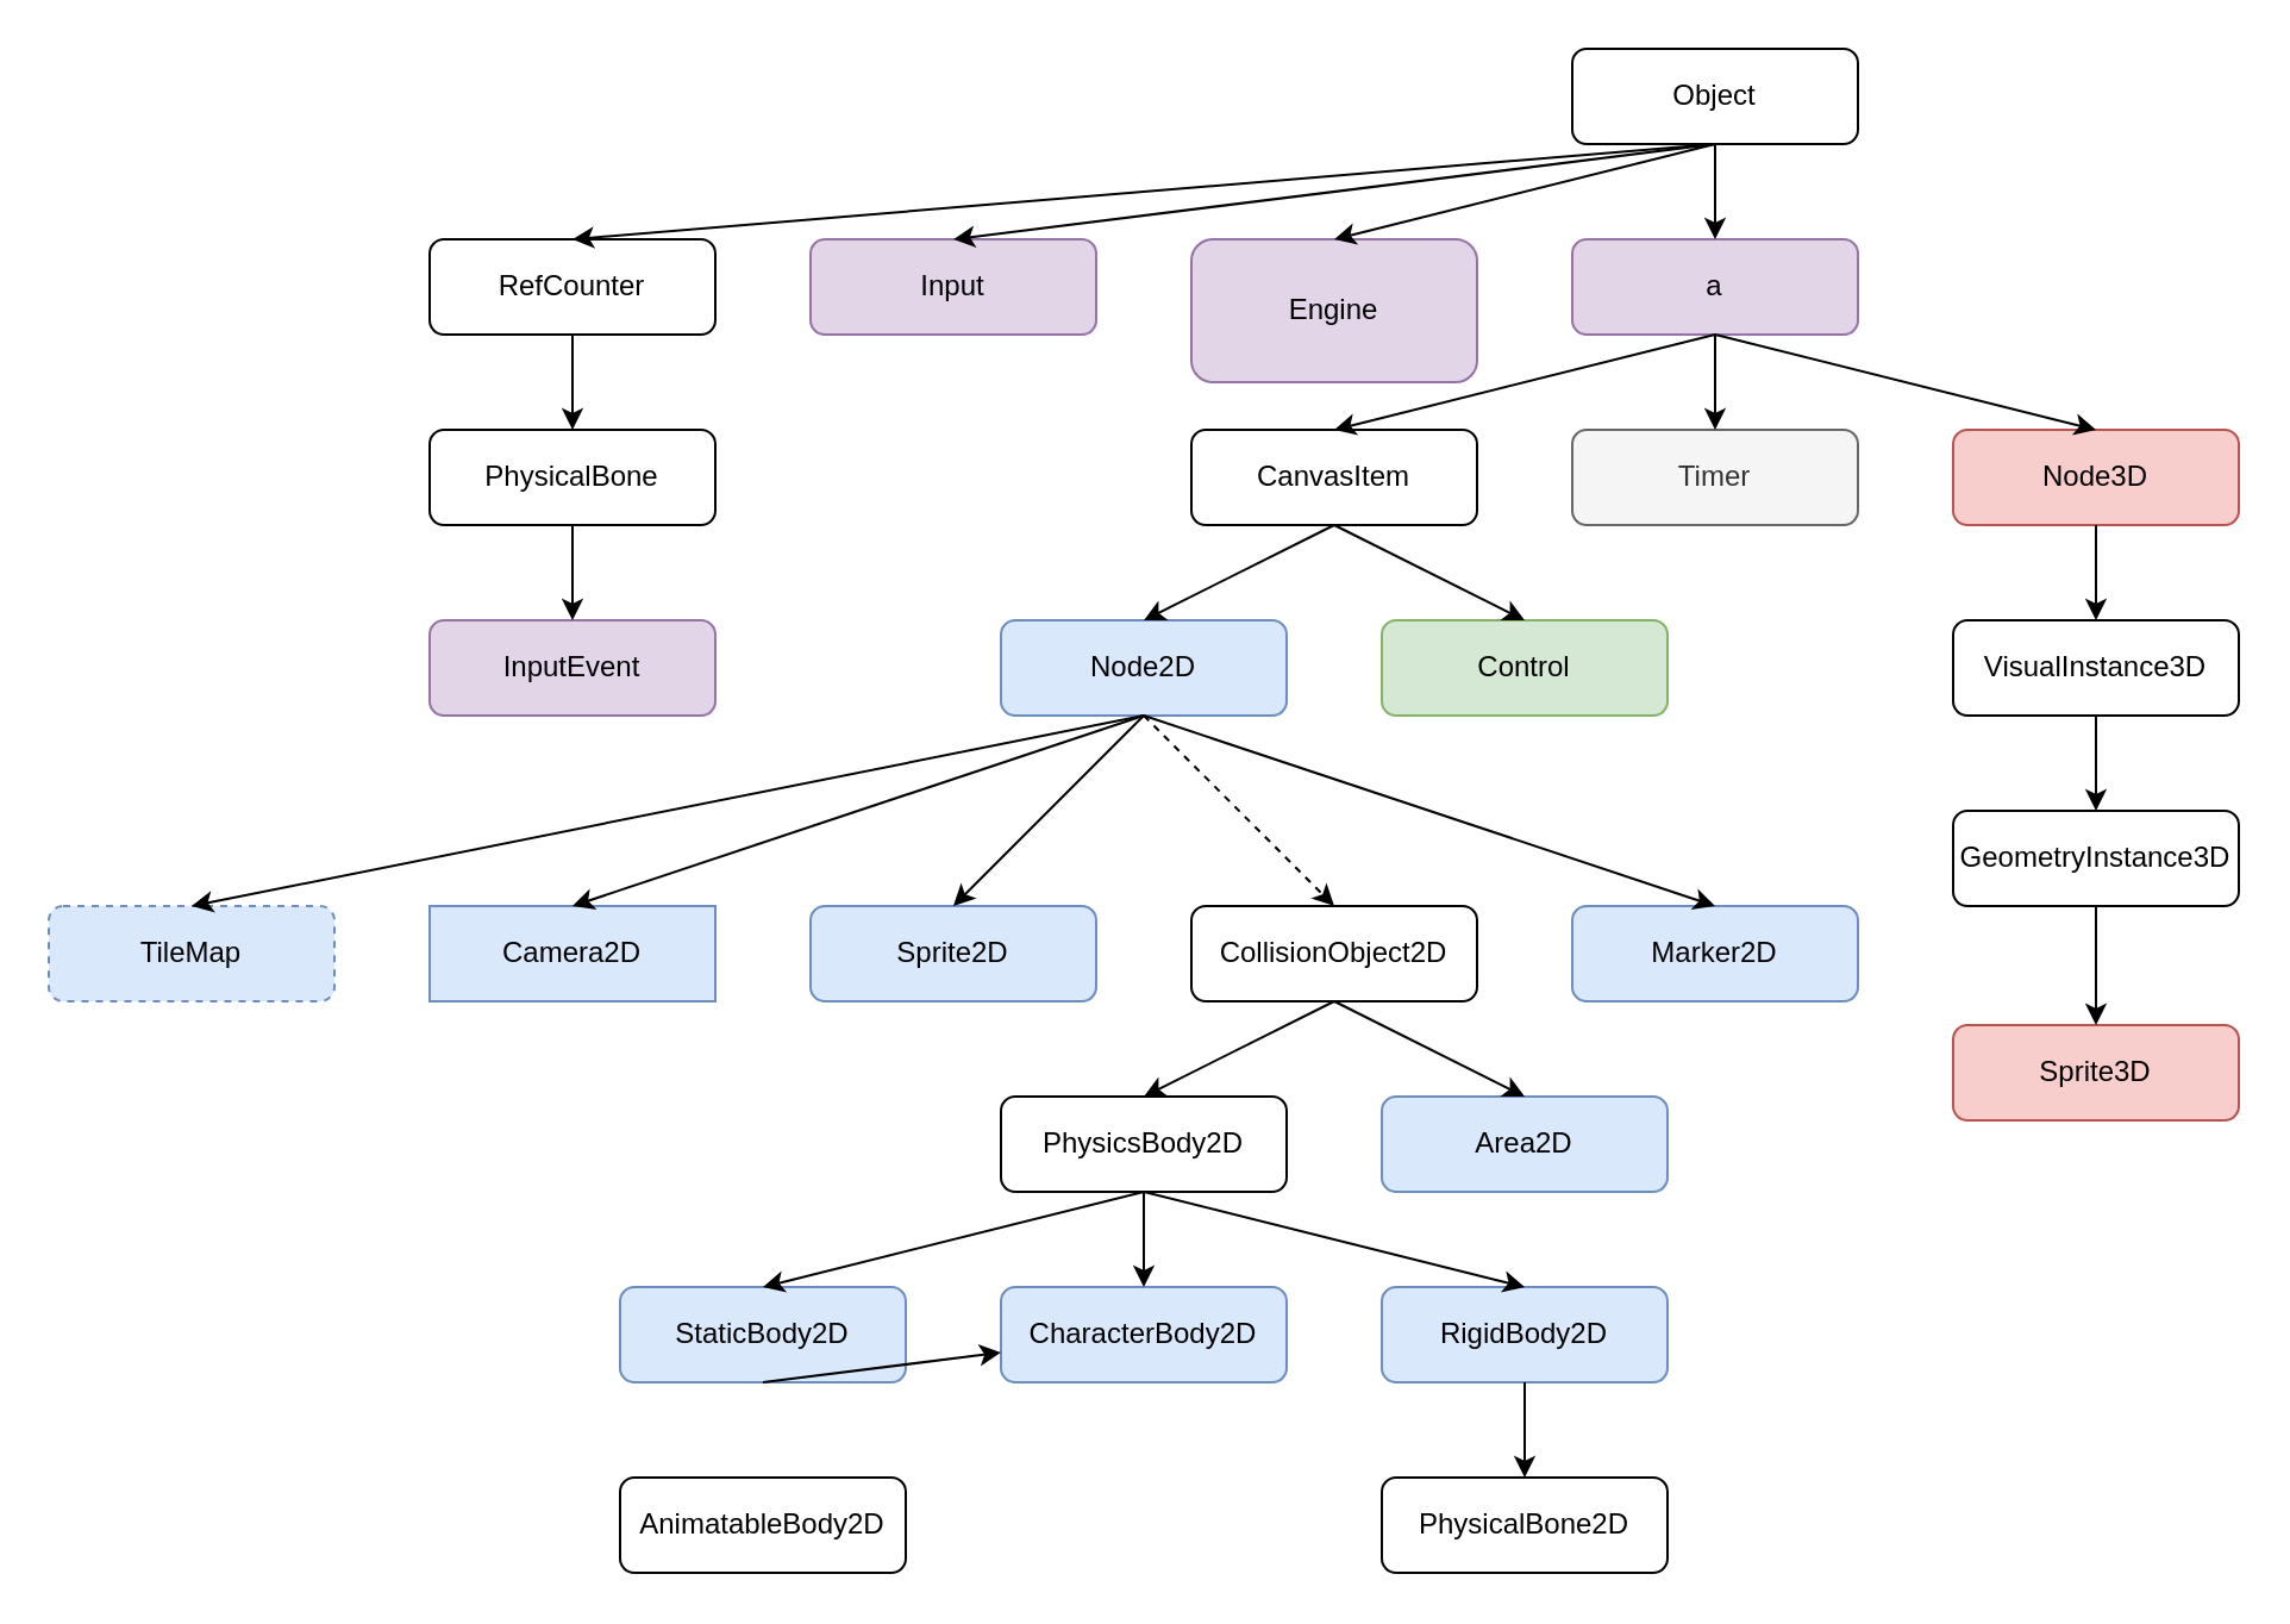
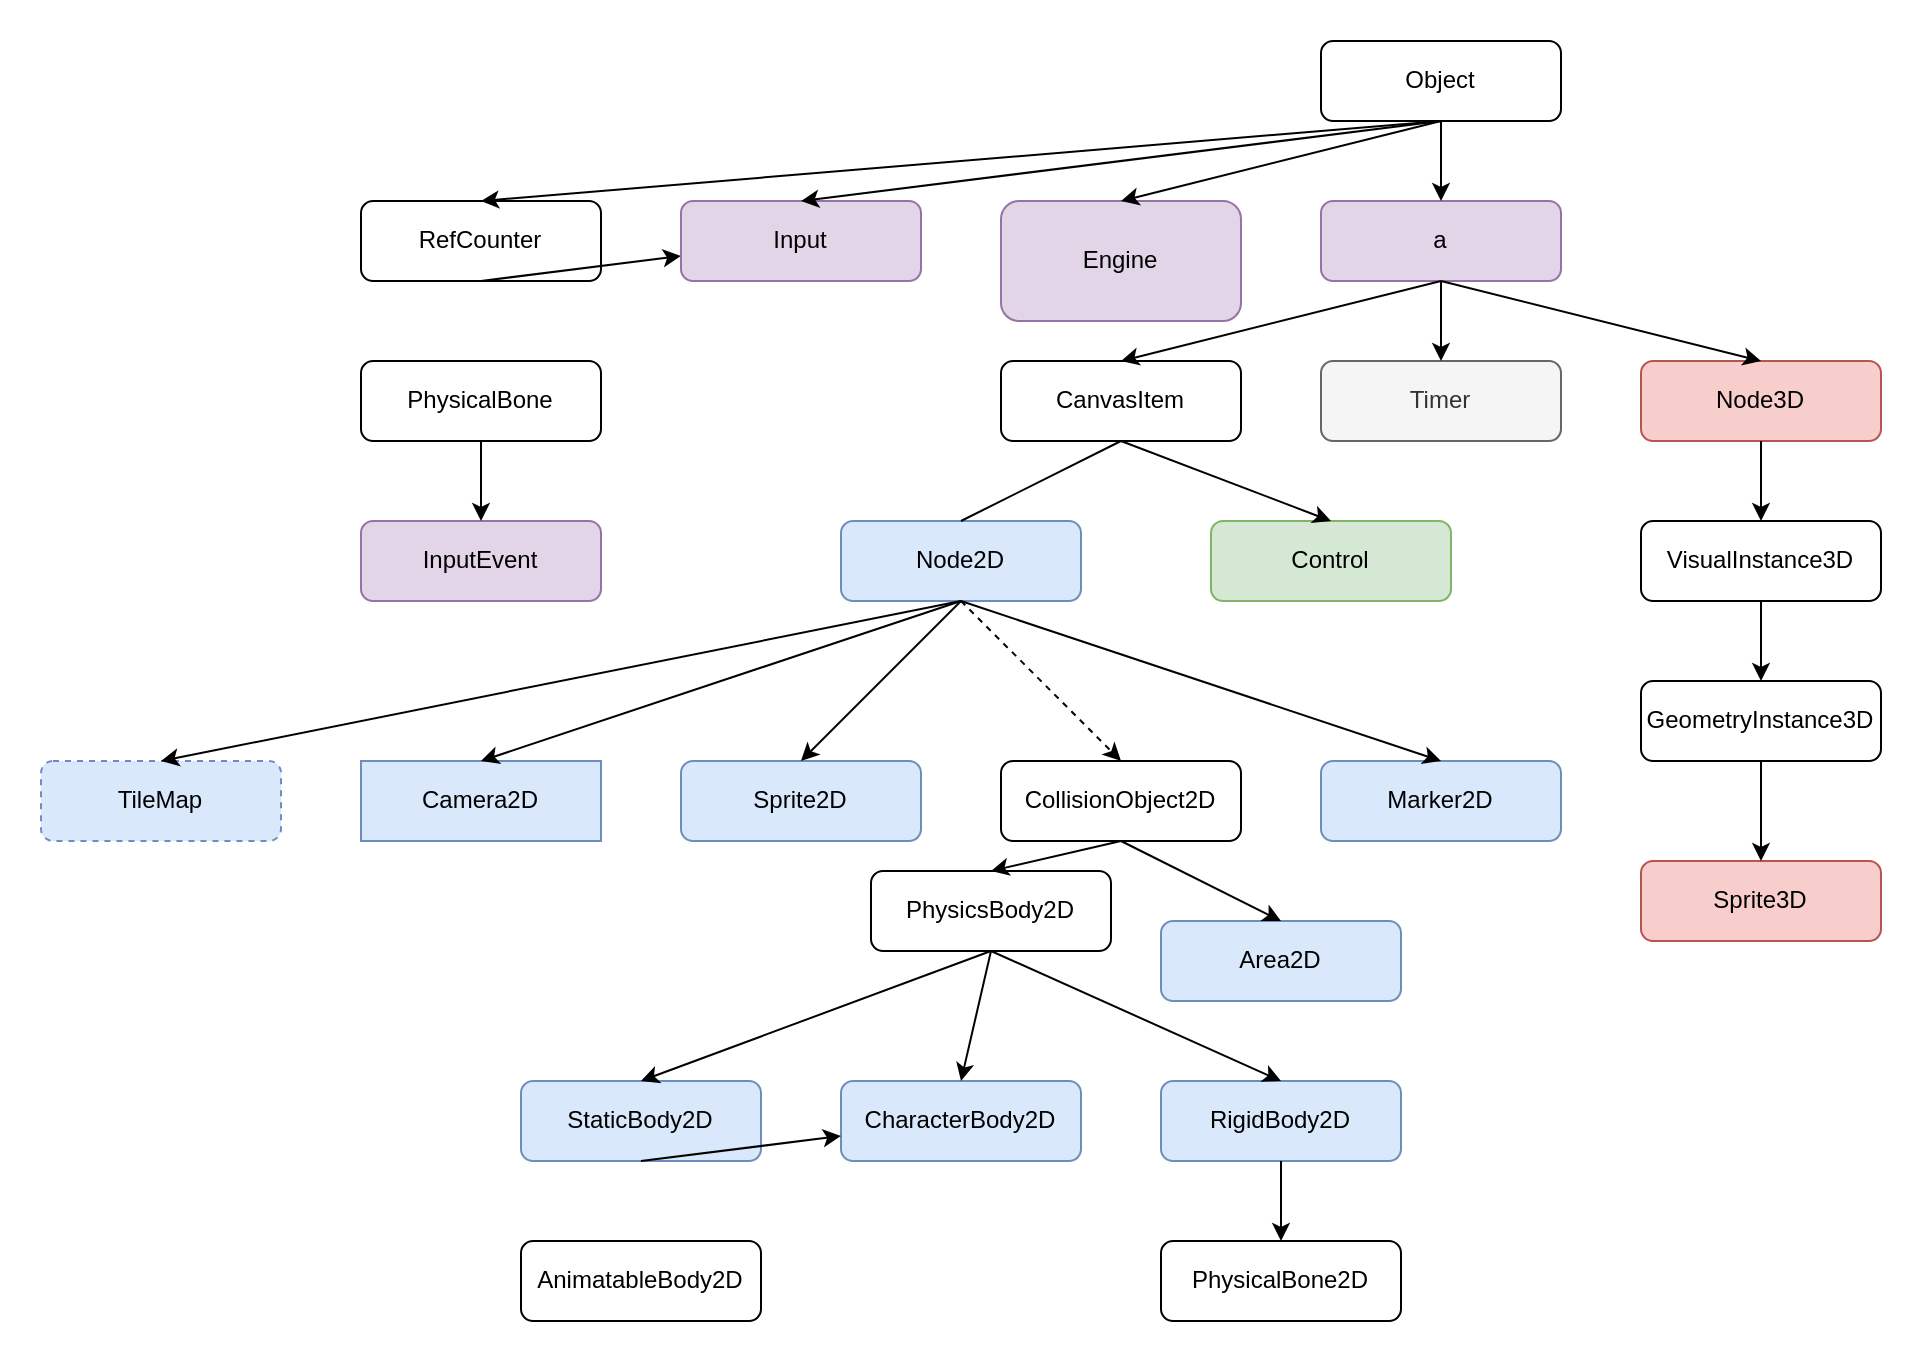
  <mxCell id="0" />
  <mxCell id="1" parent="0" />
  <mxCell id="2" value="a" style="rounded=1;whiteSpace=wrap;html=1;fillColor=#e1d5e7;strokeColor=#9673a6;" parent="1" vertex="1"><mxGeometry x="660" y="100" width="120" height="40" as="geometry" /></mxCell>
  <mxCell id="3" value="Node3D" style="rounded=1;whiteSpace=wrap;html=1;fillColor=#f8cecc;strokeColor=#b85450;" parent="1" vertex="1"><mxGeometry x="820" y="180" width="120" height="40" as="geometry" /></mxCell>
  <mxCell id="4" value="Node2D" style="rounded=1;whiteSpace=wrap;html=1;fillColor=#dae8fc;strokeColor=#6c8ebf;" parent="1" vertex="1"><mxGeometry x="420" y="260" width="120" height="40" as="geometry" /></mxCell>
  <mxCell id="5" value="CanvasItem" style="rounded=1;whiteSpace=wrap;html=1;" parent="1" vertex="1"><mxGeometry x="500" y="180" width="120" height="40" as="geometry" /></mxCell>
  <mxCell id="6" value="" style="endArrow=classic;html=1;rounded=0;exitX=0.5;exitY=1;exitDx=0;exitDy=0;entryX=0.5;entryY=0;entryDx=0;entryDy=0;" parent="1" source="2" target="3" edge="1"><mxGeometry width="50" height="50" relative="1" as="geometry"><mxPoint x="750" y="250" as="sourcePoint" /><mxPoint x="800" y="200" as="targetPoint" /></mxGeometry></mxCell>
  <mxCell id="7" value="" style="endArrow=classic;html=1;rounded=0;exitX=0.5;exitY=1;exitDx=0;exitDy=0;entryX=0.5;entryY=0;entryDx=0;entryDy=0;" parent="1" source="2" target="5" edge="1"><mxGeometry width="50" height="50" relative="1" as="geometry"><mxPoint x="700" y="140" as="sourcePoint" /><mxPoint x="590" y="220" as="targetPoint" /></mxGeometry></mxCell>
- <mxCell id="8" value="" style="endArrow=classic;html=1;rounded=0;exitX=0.5;exitY=1;exitDx=0;exitDy=0;entryX=0.5;entryY=0;entryDx=0;entryDy=0;" parent="1" source="5" target="4" edge="1"><mxGeometry width="50" height="50" relative="1" as="geometry"><mxPoint x="650" y="150" as="sourcePoint" /><mxPoint x="570" y="190" as="targetPoint" /></mxGeometry></mxCell>
+ <mxCell id="8" value="" style="endArrow=none;html=1;rounded=0;exitX=0.5;exitY=1;exitDx=0;exitDy=0;entryX=0.5;entryY=0;entryDx=0;entryDy=0;" parent="1" source="5" target="4" edge="1"><mxGeometry width="50" height="50" relative="1" as="geometry"><mxPoint x="650" y="150" as="sourcePoint" /><mxPoint x="570" y="190" as="targetPoint" /></mxGeometry></mxCell>
  <mxCell id="9" value="Object" style="rounded=1;whiteSpace=wrap;html=1;" parent="1" vertex="1"><mxGeometry x="660" y="20" width="120" height="40" as="geometry" /></mxCell>
  <mxCell id="10" value="" style="endArrow=classic;html=1;rounded=0;entryX=0.5;entryY=0;entryDx=0;entryDy=0;exitX=0.5;exitY=1;exitDx=0;exitDy=0;" parent="1" source="9" target="2" edge="1"><mxGeometry width="50" height="50" relative="1" as="geometry"><mxPoint x="620" y="130" as="sourcePoint" /><mxPoint x="670" y="80" as="targetPoint" /></mxGeometry></mxCell>
- <mxCell id="11" value="Control" style="rounded=1;whiteSpace=wrap;html=1;fillColor=#d5e8d4;strokeColor=#82b366;" parent="1" vertex="1"><mxGeometry x="580" y="260" width="120" height="40" as="geometry" /></mxCell>
+ <mxCell id="11" value="Control" style="rounded=1;whiteSpace=wrap;html=1;fillColor=#d5e8d4;strokeColor=#82b366;" parent="1" vertex="1"><mxGeometry x="605" y="260" width="120" height="40" as="geometry" /></mxCell>
  <mxCell id="12" value="" style="endArrow=classic;html=1;rounded=0;exitX=0.5;exitY=1;exitDx=0;exitDy=0;entryX=0.5;entryY=0;entryDx=0;entryDy=0;" parent="1" source="5" target="11" edge="1"><mxGeometry width="50" height="50" relative="1" as="geometry"><mxPoint x="570" y="400" as="sourcePoint" /><mxPoint x="620" y="350" as="targetPoint" /></mxGeometry></mxCell>
  <mxCell id="13" value="Sprite2D" style="rounded=1;whiteSpace=wrap;html=1;fillColor=#dae8fc;strokeColor=#6c8ebf;" parent="1" vertex="1"><mxGeometry x="340" y="380" width="120" height="40" as="geometry" /></mxCell>
  <mxCell id="14" value="" style="endArrow=classic;html=1;rounded=0;exitX=0.5;exitY=1;exitDx=0;exitDy=0;entryX=0.5;entryY=0;entryDx=0;entryDy=0;" parent="1" source="4" target="13" edge="1"><mxGeometry width="50" height="50" relative="1" as="geometry"><mxPoint x="550" y="230" as="sourcePoint" /><mxPoint x="480" y="270" as="targetPoint" /></mxGeometry></mxCell>
  <mxCell id="15" value="VisualInstance3D" style="rounded=1;whiteSpace=wrap;html=1;" parent="1" vertex="1"><mxGeometry x="820" y="260" width="120" height="40" as="geometry" /></mxCell>
  <mxCell id="16" value="GeometryInstance3D" style="rounded=1;whiteSpace=wrap;html=1;" parent="1" vertex="1"><mxGeometry x="820" y="340" width="120" height="40" as="geometry" /></mxCell>
  <mxCell id="17" value="Sprite3D" style="rounded=1;whiteSpace=wrap;html=1;fillColor=#f8cecc;strokeColor=#b85450;" parent="1" vertex="1"><mxGeometry x="820" y="430" width="120" height="40" as="geometry" /></mxCell>
  <mxCell id="18" value="" style="endArrow=classic;html=1;rounded=0;exitX=0.5;exitY=1;exitDx=0;exitDy=0;" parent="1" source="15" target="16" edge="1"><mxGeometry width="50" height="50" relative="1" as="geometry"><mxPoint x="740" y="410" as="sourcePoint" /><mxPoint x="820" y="450" as="targetPoint" /></mxGeometry></mxCell>
  <mxCell id="19" value="" style="endArrow=classic;html=1;rounded=0;exitX=0.5;exitY=1;exitDx=0;exitDy=0;entryX=0.5;entryY=0;entryDx=0;entryDy=0;" parent="1" source="3" target="15" edge="1"><mxGeometry width="50" height="50" relative="1" as="geometry"><mxPoint x="880" y="310" as="sourcePoint" /><mxPoint x="887" y="350" as="targetPoint" /></mxGeometry></mxCell>
  <mxCell id="20" value="" style="endArrow=classic;html=1;rounded=0;exitX=0.5;exitY=1;exitDx=0;exitDy=0;entryX=0.5;entryY=0;entryDx=0;entryDy=0;" parent="1" source="16" target="17" edge="1"><mxGeometry width="50" height="50" relative="1" as="geometry"><mxPoint x="890" y="320" as="sourcePoint" /><mxPoint x="897" y="360" as="targetPoint" /></mxGeometry></mxCell>
  <mxCell id="21" value="CharacterBody2D" style="rounded=1;whiteSpace=wrap;html=1;fillColor=#dae8fc;strokeColor=#6c8ebf;" parent="1" vertex="1"><mxGeometry x="420" y="540" width="120" height="40" as="geometry" /></mxCell>
  <mxCell id="22" value="CollisionObject2D" style="rounded=1;whiteSpace=wrap;html=1;" parent="1" vertex="1"><mxGeometry x="500" y="380" width="120" height="40" as="geometry" /></mxCell>
- <mxCell id="23" value="PhysicsBody2D" style="rounded=1;whiteSpace=wrap;html=1;" parent="1" vertex="1"><mxGeometry x="420" y="460" width="120" height="40" as="geometry" /></mxCell>
+ <mxCell id="23" value="PhysicsBody2D" style="rounded=1;whiteSpace=wrap;html=1;" parent="1" vertex="1"><mxGeometry x="435" y="435" width="120" height="40" as="geometry" /></mxCell>
  <mxCell id="24" value="" style="endArrow=classic;html=1;rounded=0;exitX=0.5;exitY=1;exitDx=0;exitDy=0;entryX=0.5;entryY=0;entryDx=0;entryDy=0;dashed=1;" parent="1" source="4" target="22" edge="1"><mxGeometry width="50" height="50" relative="1" as="geometry"><mxPoint x="520" y="400" as="sourcePoint" /><mxPoint x="570" y="350" as="targetPoint" /></mxGeometry></mxCell>
  <mxCell id="25" value="StaticBody2D" style="rounded=1;whiteSpace=wrap;html=1;fillColor=#dae8fc;strokeColor=#6c8ebf;" parent="1" vertex="1"><mxGeometry x="260" y="540" width="120" height="40" as="geometry" /></mxCell>
  <mxCell id="26" value="RigidBody2D" style="rounded=1;whiteSpace=wrap;html=1;fillColor=#dae8fc;strokeColor=#6c8ebf;" parent="1" vertex="1"><mxGeometry x="580" y="540" width="120" height="40" as="geometry" /></mxCell>
  <mxCell id="27" value="AnimatableBody2D" style="rounded=1;whiteSpace=wrap;html=1;" parent="1" vertex="1"><mxGeometry x="260" y="620" width="120" height="40" as="geometry" /></mxCell>
  <mxCell id="28" value="PhysicalBone2D" style="rounded=1;whiteSpace=wrap;html=1;" parent="1" vertex="1"><mxGeometry x="580" y="620" width="120" height="40" as="geometry" /></mxCell>
  <mxCell id="29" value="" style="endArrow=classic;html=1;rounded=0;exitX=0.5;exitY=1;exitDx=0;exitDy=0;entryX=0.5;entryY=0;entryDx=0;entryDy=0;" parent="1" source="23" target="26" edge="1"><mxGeometry width="50" height="50" relative="1" as="geometry"><mxPoint x="600" y="440" as="sourcePoint" /><mxPoint x="650" y="390" as="targetPoint" /></mxGeometry></mxCell>
  <mxCell id="30" value="" style="endArrow=classic;html=1;rounded=0;exitX=0.5;exitY=1;exitDx=0;exitDy=0;entryX=0.5;entryY=0;entryDx=0;entryDy=0;" parent="1" source="23" target="25" edge="1"><mxGeometry width="50" height="50" relative="1" as="geometry"><mxPoint x="600" y="440" as="sourcePoint" /><mxPoint x="650" y="390" as="targetPoint" /></mxGeometry></mxCell>
  <mxCell id="31" value="" style="endArrow=classic;html=1;rounded=0;entryX=0.5;entryY=0;entryDx=0;entryDy=0;exitX=0.5;exitY=1;exitDx=0;exitDy=0;" parent="1" source="23" target="21" edge="1"><mxGeometry width="50" height="50" relative="1" as="geometry"><mxPoint x="600" y="440" as="sourcePoint" /><mxPoint x="650" y="390" as="targetPoint" /></mxGeometry></mxCell>
  <mxCell id="32" value="" style="endArrow=classic;html=1;rounded=0;exitX=0.5;exitY=1;exitDx=0;exitDy=0;" parent="1" source="25" target="21" edge="1"><mxGeometry width="50" height="50" relative="1" as="geometry"><mxPoint x="640" y="440" as="sourcePoint" /><mxPoint x="690" y="390" as="targetPoint" /></mxGeometry></mxCell>
  <mxCell id="33" value="" style="endArrow=classic;html=1;rounded=0;exitX=0.5;exitY=1;exitDx=0;exitDy=0;entryX=0.5;entryY=0;entryDx=0;entryDy=0;" parent="1" source="26" target="28" edge="1"><mxGeometry width="50" height="50" relative="1" as="geometry"><mxPoint x="600" y="640" as="sourcePoint" /><mxPoint x="700" y="440" as="targetPoint" /></mxGeometry></mxCell>
  <mxCell id="34" value="" style="endArrow=classic;html=1;rounded=0;exitX=0.5;exitY=1;exitDx=0;exitDy=0;entryX=0.5;entryY=0;entryDx=0;entryDy=0;" parent="1" source="22" target="23" edge="1"><mxGeometry width="50" height="50" relative="1" as="geometry"><mxPoint x="680" y="440" as="sourcePoint" /><mxPoint x="730" y="390" as="targetPoint" /></mxGeometry></mxCell>
  <mxCell id="35" value="Timer" style="rounded=1;whiteSpace=wrap;html=1;fillColor=#f5f5f5;strokeColor=#666666;fontColor=#333333;" parent="1" vertex="1"><mxGeometry x="660" y="180" width="120" height="40" as="geometry" /></mxCell>
  <mxCell id="36" value="" style="endArrow=classic;html=1;rounded=0;exitX=0.5;exitY=1;exitDx=0;exitDy=0;entryX=0.5;entryY=0;entryDx=0;entryDy=0;" parent="1" source="2" target="35" edge="1"><mxGeometry width="50" height="50" relative="1" as="geometry"><mxPoint x="720" y="180" as="sourcePoint" /><mxPoint x="610" y="260" as="targetPoint" /></mxGeometry></mxCell>
  <mxCell id="37" value="RefCounter" style="rounded=1;whiteSpace=wrap;html=1;" parent="1" vertex="1"><mxGeometry x="180" y="100" width="120" height="40" as="geometry" /></mxCell>
  <mxCell id="38" value="PhysicalBone" style="rounded=1;whiteSpace=wrap;html=1;" parent="1" vertex="1"><mxGeometry x="180" y="180" width="120" height="40" as="geometry" /></mxCell>
  <mxCell id="39" value="InputEvent" style="rounded=1;whiteSpace=wrap;html=1;fillColor=#e1d5e7;strokeColor=#9673a6;" parent="1" vertex="1"><mxGeometry x="180" y="260" width="120" height="40" as="geometry" /></mxCell>
  <mxCell id="40" value="" style="endArrow=classic;html=1;rounded=0;exitX=0.5;exitY=1;exitDx=0;exitDy=0;entryX=0.5;entryY=0;entryDx=0;entryDy=0;" parent="1" source="38" target="39" edge="1"><mxGeometry width="50" height="50" relative="1" as="geometry"><mxPoint x="260" y="220" as="sourcePoint" /><mxPoint x="310" y="170" as="targetPoint" /></mxGeometry></mxCell>
- <mxCell id="41" value="" style="endArrow=classic;html=1;rounded=0;exitX=0.5;exitY=1;exitDx=0;exitDy=0;entryX=0.5;entryY=0;entryDx=0;entryDy=0;" parent="1" source="37" target="38" edge="1"><mxGeometry width="50" height="50" relative="1" as="geometry"><mxPoint x="410" y="280" as="sourcePoint" /><mxPoint x="300" y="300" as="targetPoint" /></mxGeometry></mxCell>
+ <mxCell id="41" value="" style="endArrow=classic;html=1;rounded=0;exitX=0.5;exitY=1;exitDx=0;exitDy=0;" parent="1" source="37" target="43" edge="1"><mxGeometry width="50" height="50" relative="1" as="geometry"><mxPoint x="410" y="280" as="sourcePoint" /><mxPoint x="300" y="300" as="targetPoint" /></mxGeometry></mxCell>
  <mxCell id="42" value="" style="endArrow=classic;html=1;rounded=0;exitX=0.5;exitY=1;exitDx=0;exitDy=0;entryX=0.5;entryY=0;entryDx=0;entryDy=0;" parent="1" source="9" target="37" edge="1"><mxGeometry width="50" height="50" relative="1" as="geometry"><mxPoint x="420" y="70" as="sourcePoint" /><mxPoint x="470" y="20" as="targetPoint" /></mxGeometry></mxCell>
  <mxCell id="43" value="Input" style="rounded=1;whiteSpace=wrap;html=1;fillColor=#e1d5e7;strokeColor=#9673a6;" parent="1" vertex="1"><mxGeometry x="340" y="100" width="120" height="40" as="geometry" /></mxCell>
  <mxCell id="44" value="" style="endArrow=classic;html=1;rounded=0;exitX=0.5;exitY=1;exitDx=0;exitDy=0;entryX=0.5;entryY=0;entryDx=0;entryDy=0;" parent="1" source="9" target="43" edge="1"><mxGeometry width="50" height="50" relative="1" as="geometry"><mxPoint x="380" y="90" as="sourcePoint" /><mxPoint x="430" y="40" as="targetPoint" /></mxGeometry></mxCell>
  <mxCell id="45" value="Engine" style="rounded=1;whiteSpace=wrap;html=1;fillColor=#e1d5e7;strokeColor=#9673a6;" parent="1" vertex="1"><mxGeometry x="500" y="100" width="120" height="60" as="geometry" /></mxCell>
  <mxCell id="46" value="" style="endArrow=classic;html=1;rounded=0;exitX=0.5;exitY=1;exitDx=0;exitDy=0;entryX=0.5;entryY=0;entryDx=0;entryDy=0;" parent="1" source="9" target="45" edge="1"><mxGeometry width="50" height="50" relative="1" as="geometry"><mxPoint x="350" y="40" as="sourcePoint" /><mxPoint x="400" y="-10" as="targetPoint" /></mxGeometry></mxCell>
  <mxCell id="47" value="Area2D" style="rounded=1;whiteSpace=wrap;html=1;fillColor=#dae8fc;strokeColor=#6c8ebf;" parent="1" vertex="1"><mxGeometry x="580" y="460" width="120" height="40" as="geometry" /></mxCell>
  <mxCell id="48" value="" style="endArrow=classic;html=1;rounded=0;exitX=0.5;exitY=1;exitDx=0;exitDy=0;entryX=0.5;entryY=0;entryDx=0;entryDy=0;" parent="1" source="22" target="47" edge="1"><mxGeometry width="50" height="50" relative="1" as="geometry"><mxPoint x="400" y="400" as="sourcePoint" /><mxPoint x="450" y="350" as="targetPoint" /></mxGeometry></mxCell>
  <mxCell id="49" value="Marker2D" style="rounded=1;whiteSpace=wrap;html=1;fillColor=#dae8fc;strokeColor=#6c8ebf;" parent="1" vertex="1"><mxGeometry x="660" y="380" width="120" height="40" as="geometry" /></mxCell>
  <mxCell id="50" value="" style="endArrow=classic;html=1;rounded=0;exitX=0.5;exitY=1;exitDx=0;exitDy=0;entryX=0.5;entryY=0;entryDx=0;entryDy=0;" parent="1" source="4" target="49" edge="1"><mxGeometry width="50" height="50" relative="1" as="geometry"><mxPoint x="160" y="440" as="sourcePoint" /><mxPoint x="210" y="390" as="targetPoint" /></mxGeometry></mxCell>
  <mxCell id="51" value="Camera2D" style="whiteSpace=wrap;html=1;fillColor=#dae8fc;strokeColor=#6c8ebf;rounded=0;" parent="1" vertex="1"><mxGeometry x="180" y="380" width="120" height="40" as="geometry" /></mxCell>
  <mxCell id="52" value="" style="endArrow=classic;html=1;rounded=0;exitX=0.5;exitY=1;exitDx=0;exitDy=0;entryX=0.5;entryY=0;entryDx=0;entryDy=0;" parent="1" source="4" target="51" edge="1"><mxGeometry width="50" height="50" relative="1" as="geometry"><mxPoint x="300" y="350" as="sourcePoint" /><mxPoint x="350" y="300" as="targetPoint" /></mxGeometry></mxCell>
  <mxCell id="53" value="TileMap" style="rounded=1;whiteSpace=wrap;html=1;fillColor=#dae8fc;strokeColor=#6c8ebf;dashed=1;" vertex="1" parent="1"><mxGeometry x="20" y="380" width="120" height="40" as="geometry" /></mxCell>
  <mxCell id="54" value="" style="endArrow=classic;html=1;rounded=0;exitX=0.5;exitY=1;exitDx=0;exitDy=0;entryX=0.5;entryY=0;entryDx=0;entryDy=0;" edge="1" parent="1" source="4" target="53"><mxGeometry width="50" height="50" relative="1" as="geometry"><mxPoint x="130" y="560" as="sourcePoint" /><mxPoint x="180" y="510" as="targetPoint" /></mxGeometry></mxCell>
